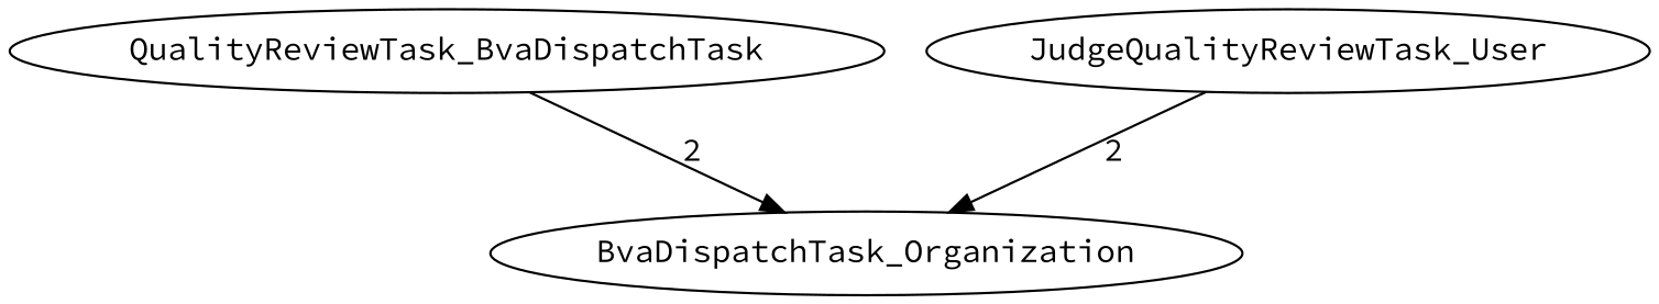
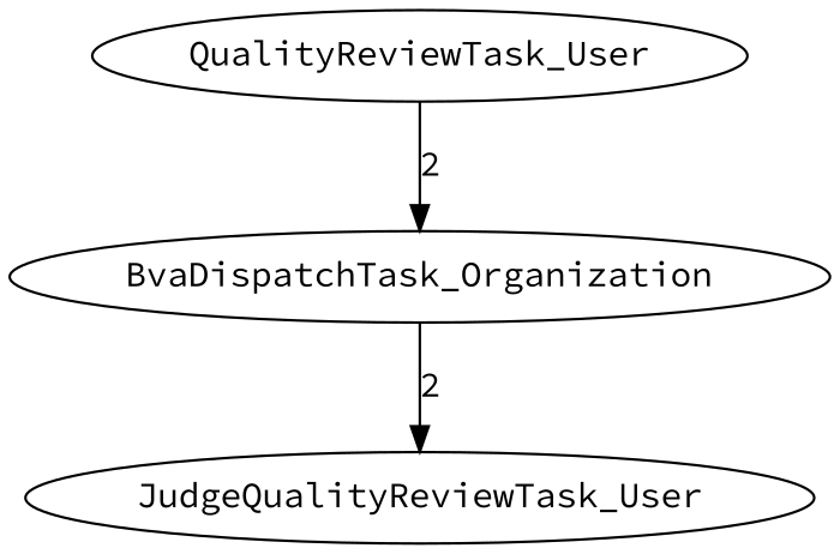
  digraph {
    fontname="Source Code Pro"
    rankdir=TB
    node [fontname="Source Code Pro"]
    edge [fontname="Source Code Pro"]
-   QualityReviewTask_User [label=QualityReviewTask_BvaDispatchTask]
+   QualityReviewTask_User
    BvaDispatchTask_Organization
    JudgeQualityReviewTask_User
    QualityReviewTask_User -> BvaDispatchTask_Organization [label=2]
-   JudgeQualityReviewTask_User -> BvaDispatchTask_Organization [label=2]
+   BvaDispatchTask_Organization -> JudgeQualityReviewTask_User [label=2]
  }
